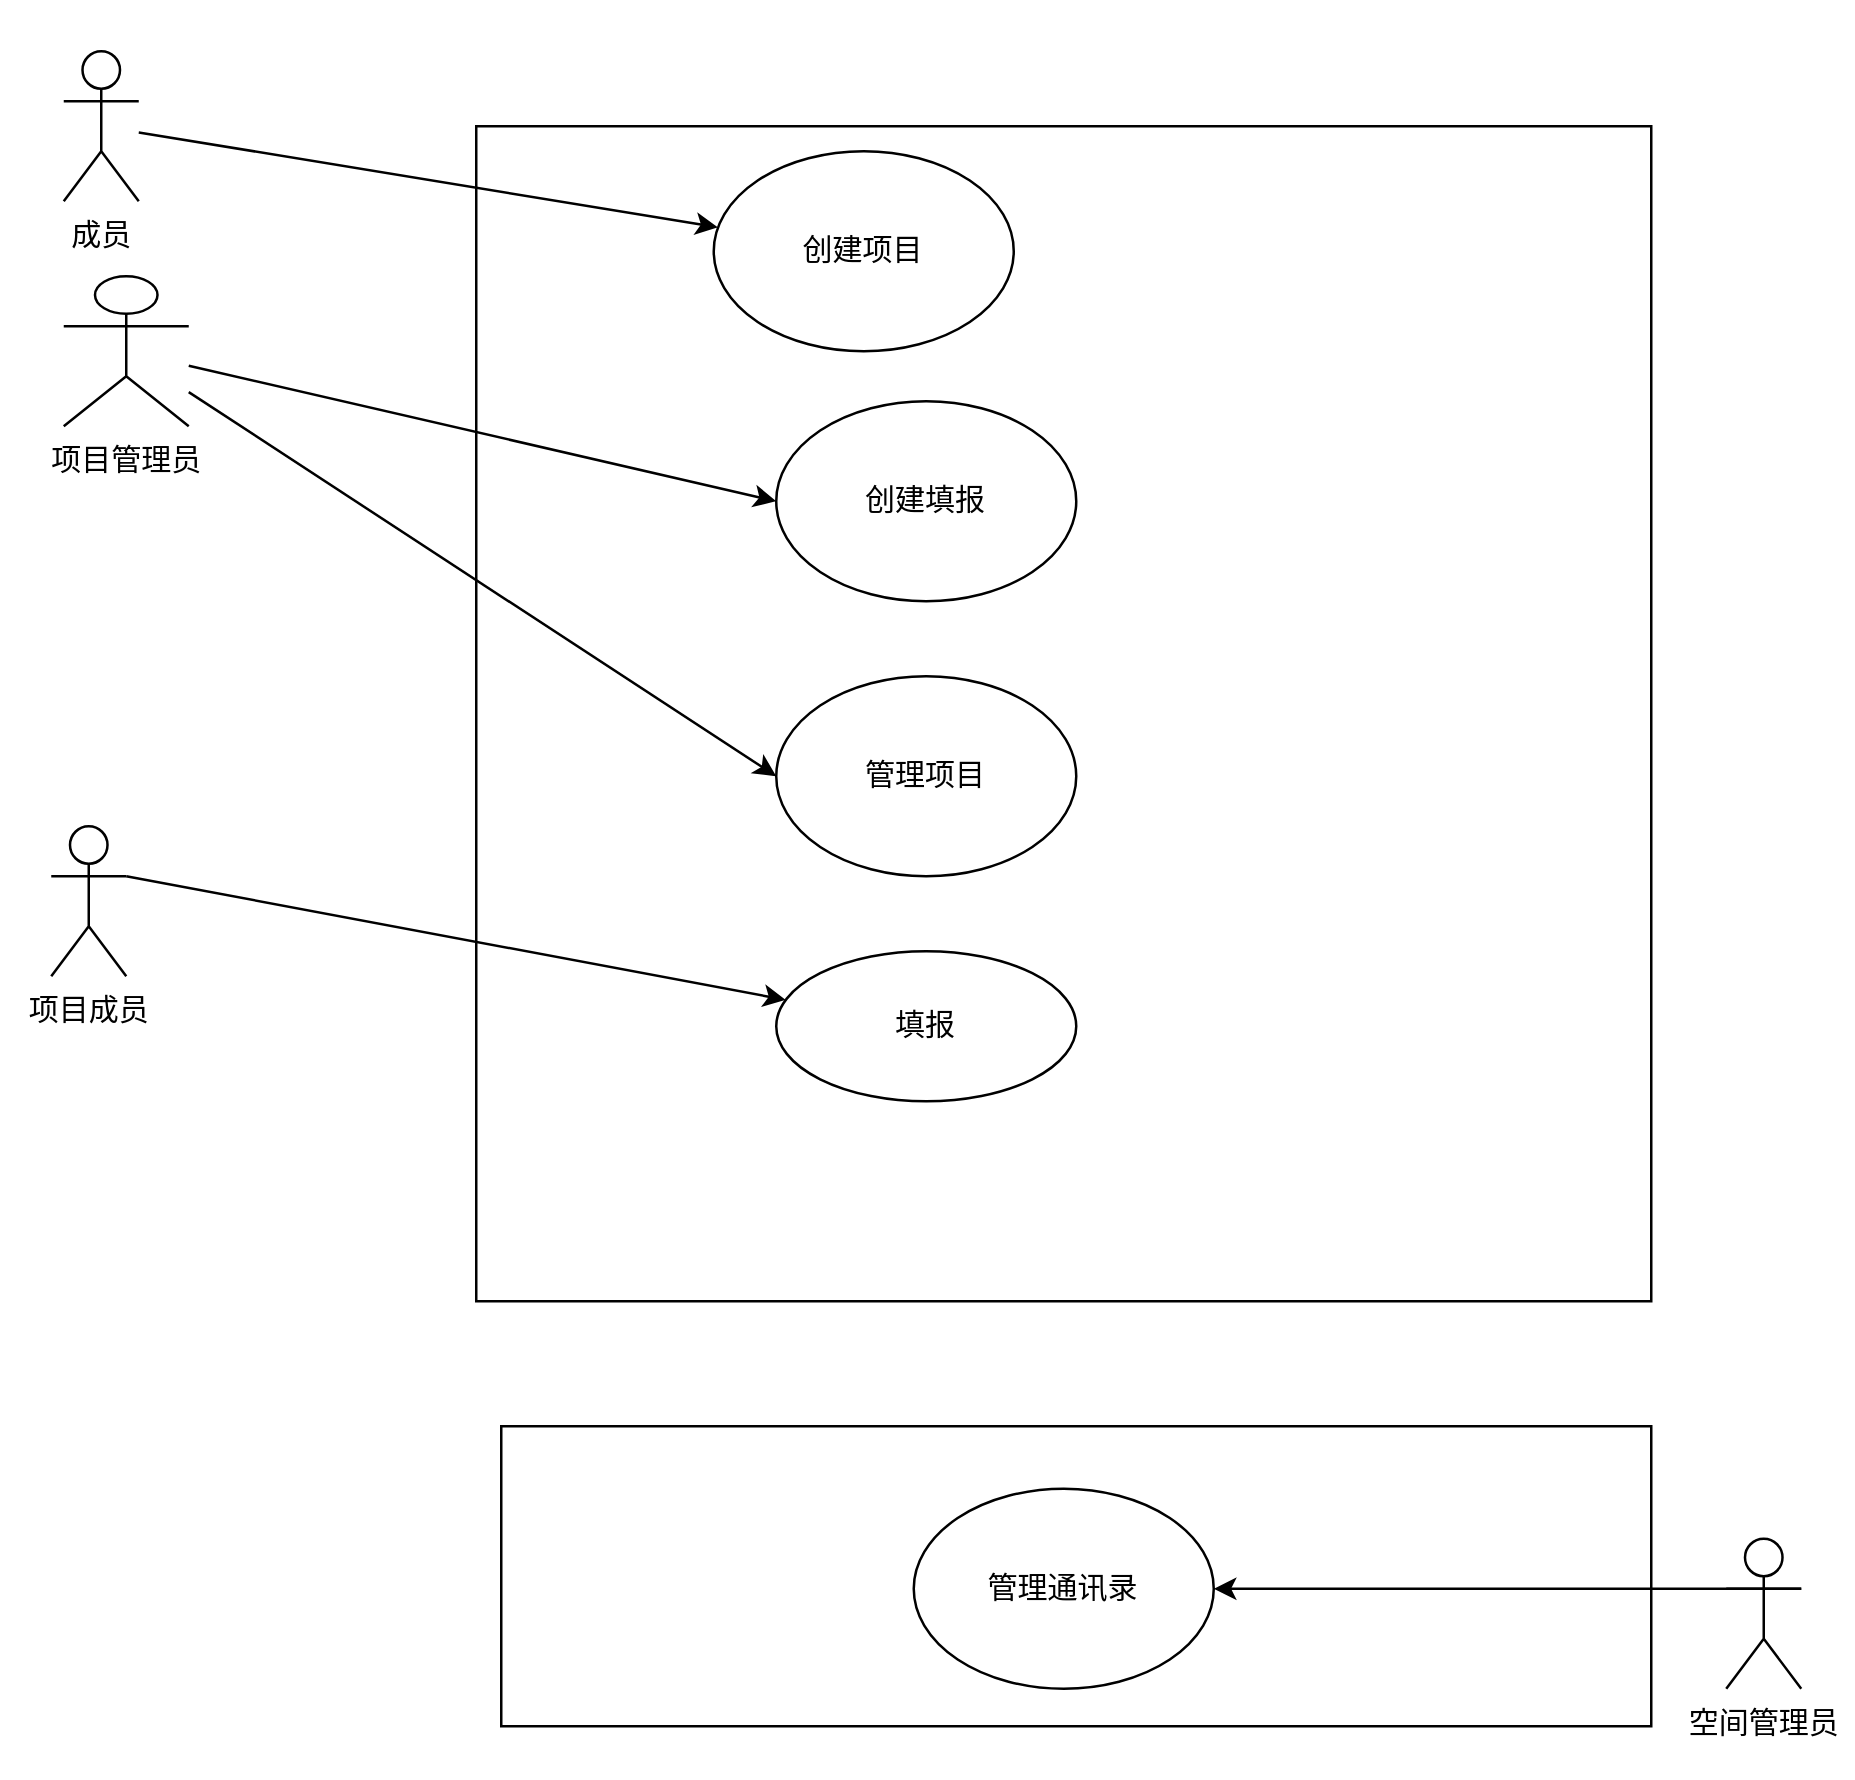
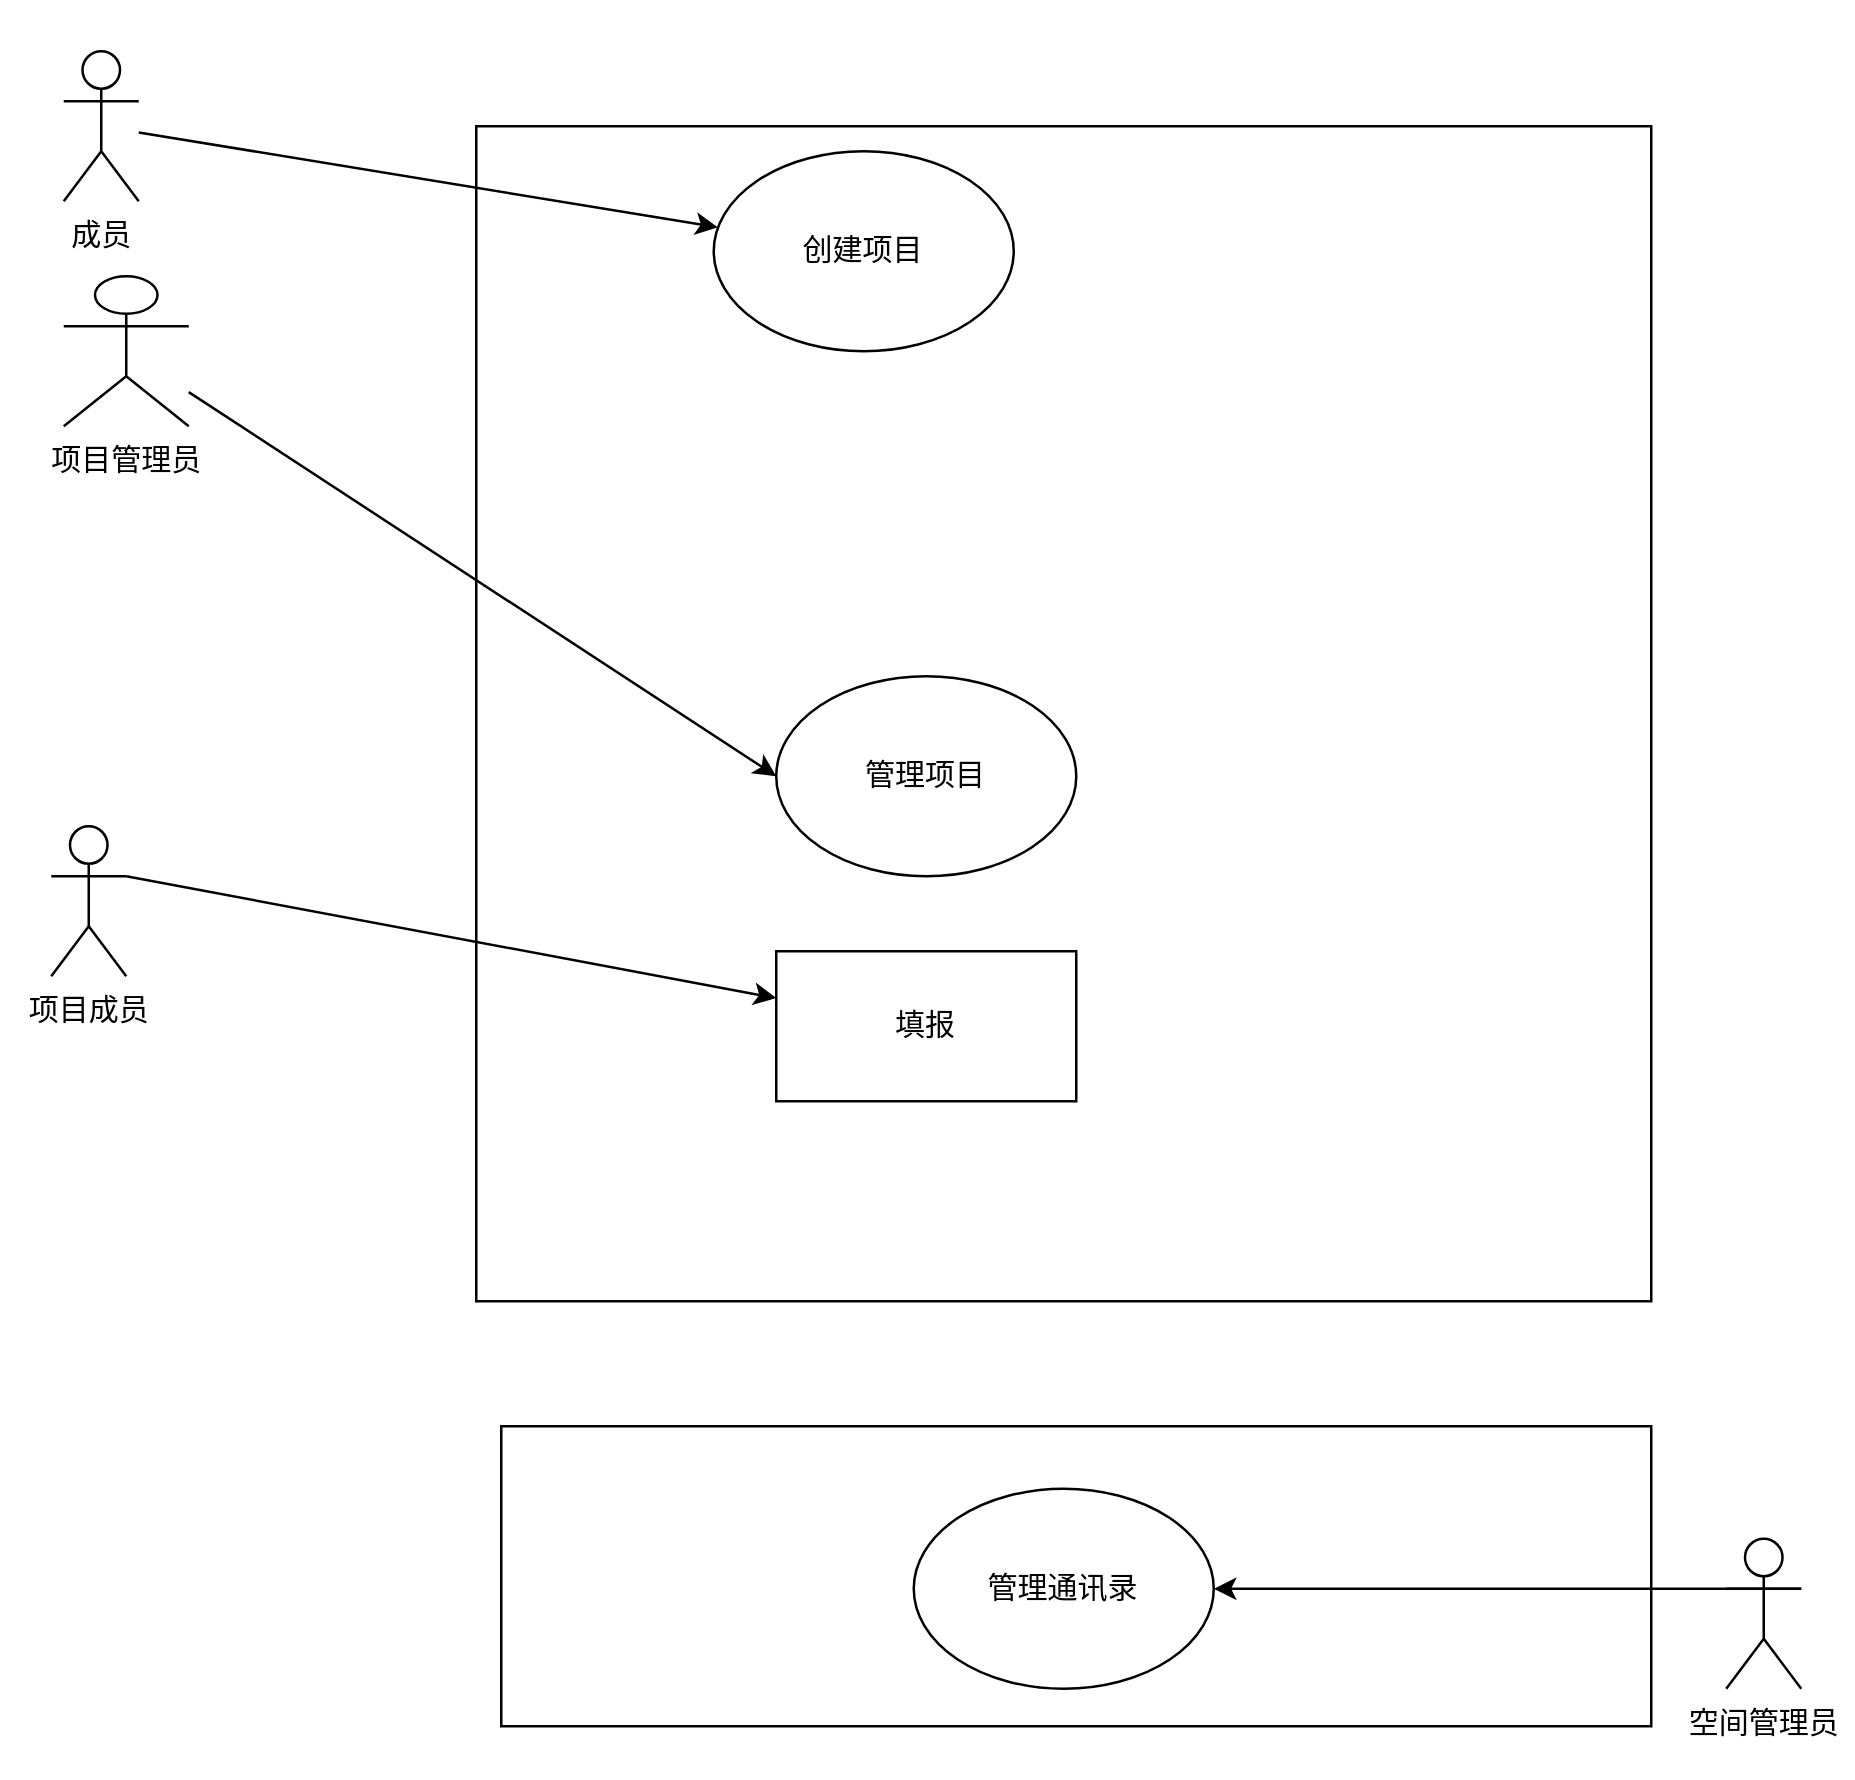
  <mxCell id="0" />
  <mxCell id="1" parent="0" />
  <mxCell id="2" value="" style="rounded=0;whiteSpace=wrap;html=1;" vertex="1" parent="1"><mxGeometry x="200" y="570" width="460" height="120" as="geometry" /></mxCell>
  <mxCell id="3" value="" style="whiteSpace=wrap;html=1;aspect=fixed;" vertex="1" parent="1"><mxGeometry x="190" y="50" width="470" height="470" as="geometry" /></mxCell>
  <mxCell id="4" value="创建项目" style="ellipse;whiteSpace=wrap;html=1;" vertex="1" parent="1"><mxGeometry x="285" y="60" width="120" height="80" as="geometry" /></mxCell>
- <mxCell id="5" value="创建填报" style="ellipse;whiteSpace=wrap;html=1;" vertex="1" parent="1"><mxGeometry x="310" y="160" width="120" height="80" as="geometry" /></mxCell>
  <mxCell id="6" style="rounded=0;orthogonalLoop=1;jettySize=auto;html=1;entryX=0;entryY=0.5;entryDx=0;entryDy=0;" edge="1" parent="1" source="8" target="17"><mxGeometry relative="1" as="geometry" /></mxCell>
  <mxCell id="7" value="管理通讯录" style="ellipse;whiteSpace=wrap;html=1;" vertex="1" parent="1"><mxGeometry x="365" y="595" width="120" height="80" as="geometry" /></mxCell>
  <mxCell id="8" value="项目管理员" style="shape=umlActor;verticalLabelPosition=bottom;verticalAlign=top;html=1;outlineConnect=0;" vertex="1" parent="1"><mxGeometry x="25" y="110" width="50" height="60" as="geometry" /></mxCell>
  <mxCell id="9" style="rounded=0;orthogonalLoop=1;jettySize=auto;html=1;exitX=1;exitY=0.333;exitDx=0;exitDy=0;exitPerimeter=0;" edge="1" parent="1" source="10" target="16"><mxGeometry relative="1" as="geometry" /></mxCell>
  <mxCell id="10" value="项目成员" style="shape=umlActor;verticalLabelPosition=bottom;verticalAlign=top;html=1;outlineConnect=0;" vertex="1" parent="1"><mxGeometry x="20" y="330" width="30" height="60" as="geometry" /></mxCell>
  <mxCell id="11" style="rounded=0;orthogonalLoop=1;jettySize=auto;html=1;exitX=1;exitY=0.333;exitDx=0;exitDy=0;exitPerimeter=0;" edge="1" parent="1" source="12" target="7"><mxGeometry relative="1" as="geometry" /></mxCell>
  <mxCell id="12" value="空间管理员" style="shape=umlActor;verticalLabelPosition=bottom;verticalAlign=top;html=1;outlineConnect=0;" vertex="1" parent="1"><mxGeometry x="690" y="615" width="30" height="60" as="geometry" /></mxCell>
  <mxCell id="13" style="rounded=0;orthogonalLoop=1;jettySize=auto;html=1;" edge="1" parent="1" source="14" target="4"><mxGeometry relative="1" as="geometry" /></mxCell>
  <mxCell id="14" value="成员" style="shape=umlActor;verticalLabelPosition=bottom;verticalAlign=top;html=1;outlineConnect=0;" vertex="1" parent="1"><mxGeometry x="25" y="20" width="30" height="60" as="geometry" /></mxCell>
- <mxCell id="15" value="" style="endArrow=classic;html=1;rounded=0;entryX=0;entryY=0.5;entryDx=0;entryDy=0;" edge="1" parent="1" source="8" target="5"><mxGeometry width="50" height="50" relative="1" as="geometry"><mxPoint x="60" y="160" as="sourcePoint" /><mxPoint x="110" y="110" as="targetPoint" /></mxGeometry></mxCell>
- <mxCell id="16" value="填报" style="ellipse;whiteSpace=wrap;html=1;" vertex="1" parent="1"><mxGeometry x="310" y="380" width="120" height="60" as="geometry" /></mxCell>
+ <mxCell id="16" value="填报" style="whiteSpace=wrap;html=1;rounded=0;" vertex="1" parent="1"><mxGeometry x="310" y="380" width="120" height="60" as="geometry" /></mxCell>
  <mxCell id="17" value="管理项目" style="ellipse;whiteSpace=wrap;html=1;" vertex="1" parent="1"><mxGeometry x="310" y="270" width="120" height="80" as="geometry" /></mxCell>
